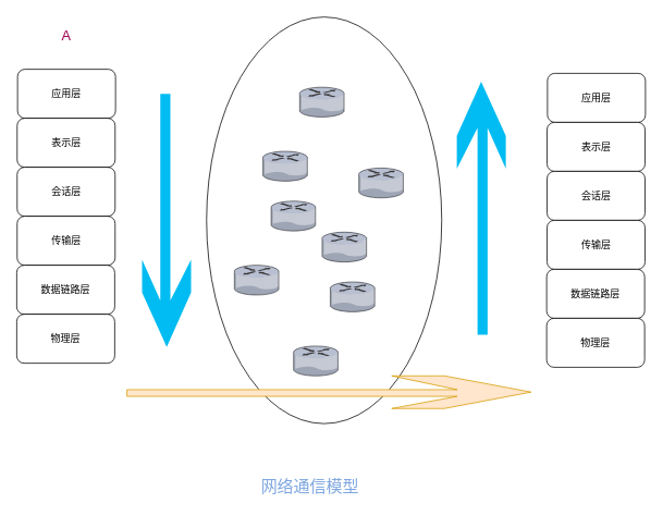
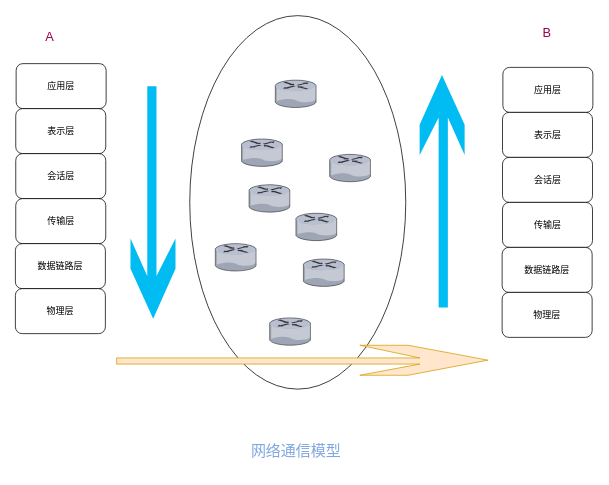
  <mxCell id="0" />
  <mxCell id="1" parent="0" />
  <mxCell id="2" value="" style="ellipse;whiteSpace=wrap;html=1;" vertex="1" parent="1"><mxGeometry x="252.5" y="20" width="288" height="498" as="geometry" /></mxCell>
  <mxCell id="3" value="应用层" style="rounded=1;whiteSpace=wrap;html=1;" vertex="1" parent="1"><mxGeometry x="21" y="84" width="120" height="60" as="geometry" /></mxCell>
  <mxCell id="4" value="表示层" style="rounded=1;whiteSpace=wrap;html=1;" vertex="1" parent="1"><mxGeometry x="20.5" y="144" width="120" height="60" as="geometry" /></mxCell>
  <mxCell id="5" value="会话层" style="rounded=1;whiteSpace=wrap;html=1;" vertex="1" parent="1"><mxGeometry x="20.5" y="204" width="120" height="60" as="geometry" /></mxCell>
  <mxCell id="6" value="传输层" style="rounded=1;whiteSpace=wrap;html=1;" vertex="1" parent="1"><mxGeometry x="20.5" y="264" width="120" height="60" as="geometry" /></mxCell>
  <mxCell id="7" value="数据链路层" style="rounded=1;whiteSpace=wrap;html=1;" vertex="1" parent="1"><mxGeometry x="20" y="324" width="120" height="60" as="geometry" /></mxCell>
  <mxCell id="8" value="物理层" style="rounded=1;whiteSpace=wrap;html=1;" vertex="1" parent="1"><mxGeometry x="20" y="384" width="120" height="60" as="geometry" /></mxCell>
  <mxCell id="9" value="" style="pointerEvents=1;shadow=0;dashed=0;html=1;strokeColor=none;labelPosition=center;verticalLabelPosition=bottom;verticalAlign=top;align=center;shape=mxgraph.mscae.deprecated.poster_arrow;fillColor=#00BCF2;" vertex="1" parent="1"><mxGeometry x="173.5" y="114" width="60" height="310" as="geometry" /></mxCell>
  <mxCell id="10" value="应用层" style="rounded=1;whiteSpace=wrap;html=1;" vertex="1" parent="1"><mxGeometry x="670" y="89" width="120" height="60" as="geometry" /></mxCell>
  <mxCell id="11" value="表示层" style="rounded=1;whiteSpace=wrap;html=1;" vertex="1" parent="1"><mxGeometry x="669.5" y="149" width="120" height="60" as="geometry" /></mxCell>
  <mxCell id="12" value="会话层" style="rounded=1;whiteSpace=wrap;html=1;" vertex="1" parent="1"><mxGeometry x="669.5" y="209" width="120" height="60" as="geometry" /></mxCell>
  <mxCell id="13" value="传输层" style="rounded=1;whiteSpace=wrap;html=1;" vertex="1" parent="1"><mxGeometry x="669.5" y="269" width="120" height="60" as="geometry" /></mxCell>
  <mxCell id="14" value="数据链路层" style="rounded=1;whiteSpace=wrap;html=1;" vertex="1" parent="1"><mxGeometry x="669" y="329" width="120" height="60" as="geometry" /></mxCell>
  <mxCell id="15" value="物理层" style="rounded=1;whiteSpace=wrap;html=1;" vertex="1" parent="1"><mxGeometry x="669" y="389" width="120" height="60" as="geometry" /></mxCell>
  <mxCell id="16" value="" style="pointerEvents=1;shadow=0;dashed=0;html=1;strokeColor=none;labelPosition=center;verticalLabelPosition=bottom;verticalAlign=top;align=center;shape=mxgraph.mscae.deprecated.poster_arrow;fillColor=#00BCF2;direction=west;" vertex="1" parent="1"><mxGeometry x="559" y="99" width="60" height="310" as="geometry" /></mxCell>
  <mxCell id="17" value="" style="verticalLabelPosition=bottom;aspect=fixed;html=1;verticalAlign=top;strokeColor=none;align=center;outlineConnect=0;shape=mxgraph.citrix.router;" vertex="1" parent="1"><mxGeometry x="366.5" y="106" width="55" height="36.5" as="geometry" /></mxCell>
  <mxCell id="18" value="" style="verticalLabelPosition=bottom;aspect=fixed;html=1;verticalAlign=top;strokeColor=none;align=center;outlineConnect=0;shape=mxgraph.citrix.router;" vertex="1" parent="1"><mxGeometry x="321.5" y="184.5" width="55" height="36.5" as="geometry" /></mxCell>
  <mxCell id="19" value="" style="verticalLabelPosition=bottom;aspect=fixed;html=1;verticalAlign=top;strokeColor=none;align=center;outlineConnect=0;shape=mxgraph.citrix.router;" vertex="1" parent="1"><mxGeometry x="439" y="205" width="55" height="36.5" as="geometry" /></mxCell>
  <mxCell id="20" value="" style="verticalLabelPosition=bottom;aspect=fixed;html=1;verticalAlign=top;strokeColor=none;align=center;outlineConnect=0;shape=mxgraph.citrix.router;" vertex="1" parent="1"><mxGeometry x="394" y="283.5" width="55" height="36.5" as="geometry" /></mxCell>
  <mxCell id="21" value="" style="verticalLabelPosition=bottom;aspect=fixed;html=1;verticalAlign=top;strokeColor=none;align=center;outlineConnect=0;shape=mxgraph.citrix.router;" vertex="1" parent="1"><mxGeometry x="331.5" y="245.5" width="55" height="36.5" as="geometry" /></mxCell>
  <mxCell id="22" value="" style="verticalLabelPosition=bottom;aspect=fixed;html=1;verticalAlign=top;strokeColor=none;align=center;outlineConnect=0;shape=mxgraph.citrix.router;" vertex="1" parent="1"><mxGeometry x="286.5" y="324" width="55" height="36.5" as="geometry" /></mxCell>
  <mxCell id="23" value="" style="verticalLabelPosition=bottom;aspect=fixed;html=1;verticalAlign=top;strokeColor=none;align=center;outlineConnect=0;shape=mxgraph.citrix.router;" vertex="1" parent="1"><mxGeometry x="404" y="344.5" width="55" height="36.5" as="geometry" /></mxCell>
  <mxCell id="24" value="" style="verticalLabelPosition=bottom;aspect=fixed;html=1;verticalAlign=top;strokeColor=none;align=center;outlineConnect=0;shape=mxgraph.citrix.router;" vertex="1" parent="1"><mxGeometry x="359" y="423" width="55" height="36.5" as="geometry" /></mxCell>
  <mxCell id="25" value="" style="pointerEvents=1;shadow=0;dashed=0;html=1;strokeColor=#d79b00;labelPosition=center;verticalLabelPosition=bottom;verticalAlign=top;align=center;shape=mxgraph.mscae.deprecated.poster_arrow;fillColor=#ffe6cc;direction=north;" vertex="1" parent="1"><mxGeometry x="155" y="459.5" width="495" height="40" as="geometry" /></mxCell>
- <mxCell id="26" value="A" style="text;html=1;strokeColor=none;fillColor=none;align=center;verticalAlign=middle;whiteSpace=wrap;rounded=0;fontSize=17;fontColor=#99004D;" vertex="1" parent="1"><mxGeometry x="61" y="34" width="40" height="20" as="geometry" /></mxCell>
- <mxCell id="28" value="网络通信模型" style="text;html=1;strokeColor=none;fillColor=none;align=center;verticalAlign=middle;whiteSpace=wrap;rounded=0;fontSize=20;fontColor=#7EA6E0;" vertex="1" parent="1"><mxGeometry x="266.5" y="569" width="225" height="50" as="geometry" /></mxCell>
+ <mxCell id="26" value="A" style="text;html=1;strokeColor=none;fillColor=none;align=center;verticalAlign=middle;whiteSpace=wrap;rounded=0;fontSize=17;fontColor=#99004D;" vertex="1" parent="1"><mxGeometry x="46" y="39" width="40" height="20" as="geometry" /></mxCell>
+ <mxCell id="27" value="B" style="text;html=1;strokeColor=none;fillColor=none;align=center;verticalAlign=middle;whiteSpace=wrap;rounded=0;fontSize=17;fontColor=#99004D;" vertex="1" parent="1"><mxGeometry x="709" y="34" width="40" height="20" as="geometry" /></mxCell>
+ <mxCell id="28" value="网络通信模型" style="text;html=1;strokeColor=none;fillColor=none;align=center;verticalAlign=middle;whiteSpace=wrap;rounded=0;fontSize=20;fontColor=#7EA6E0;" vertex="1" parent="1"><mxGeometry x="281.5" y="574" width="225" height="50" as="geometry" /></mxCell>
